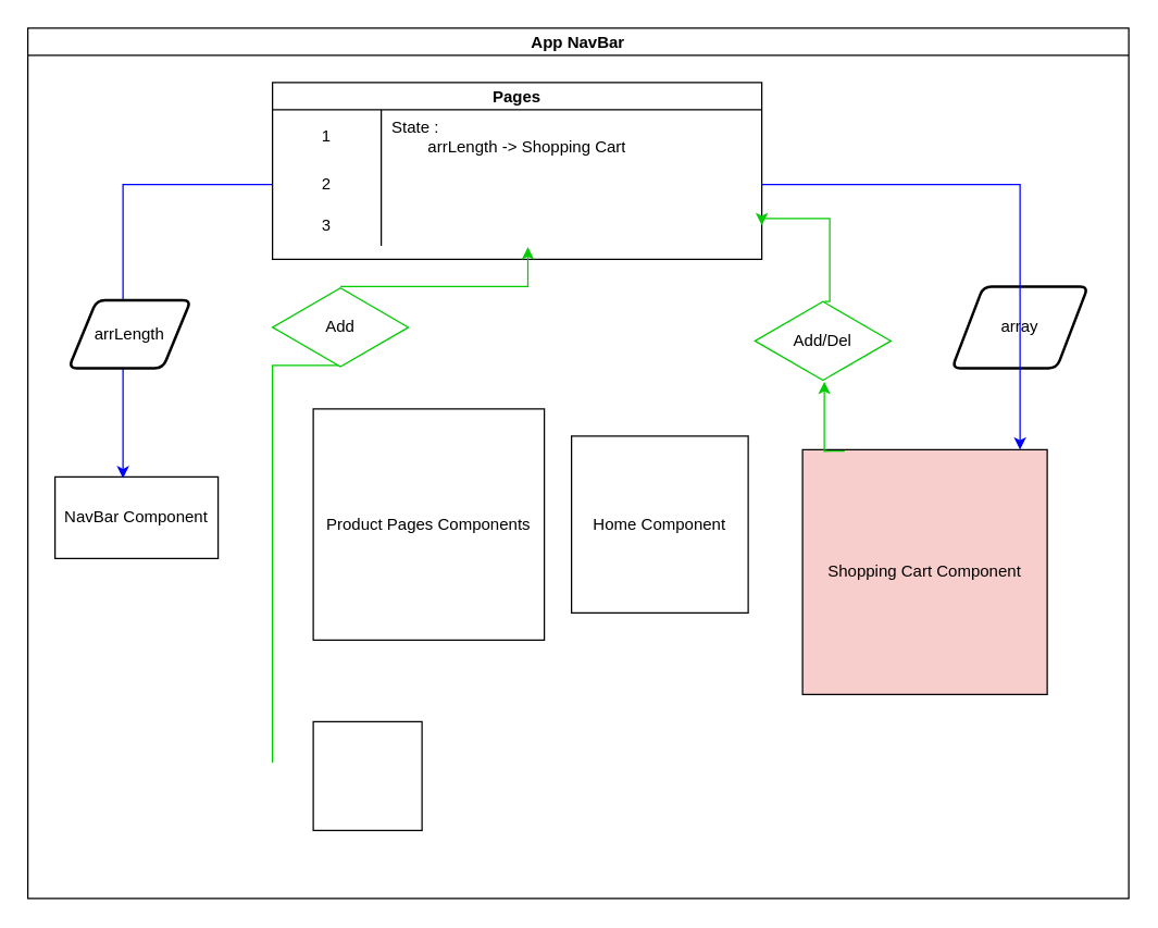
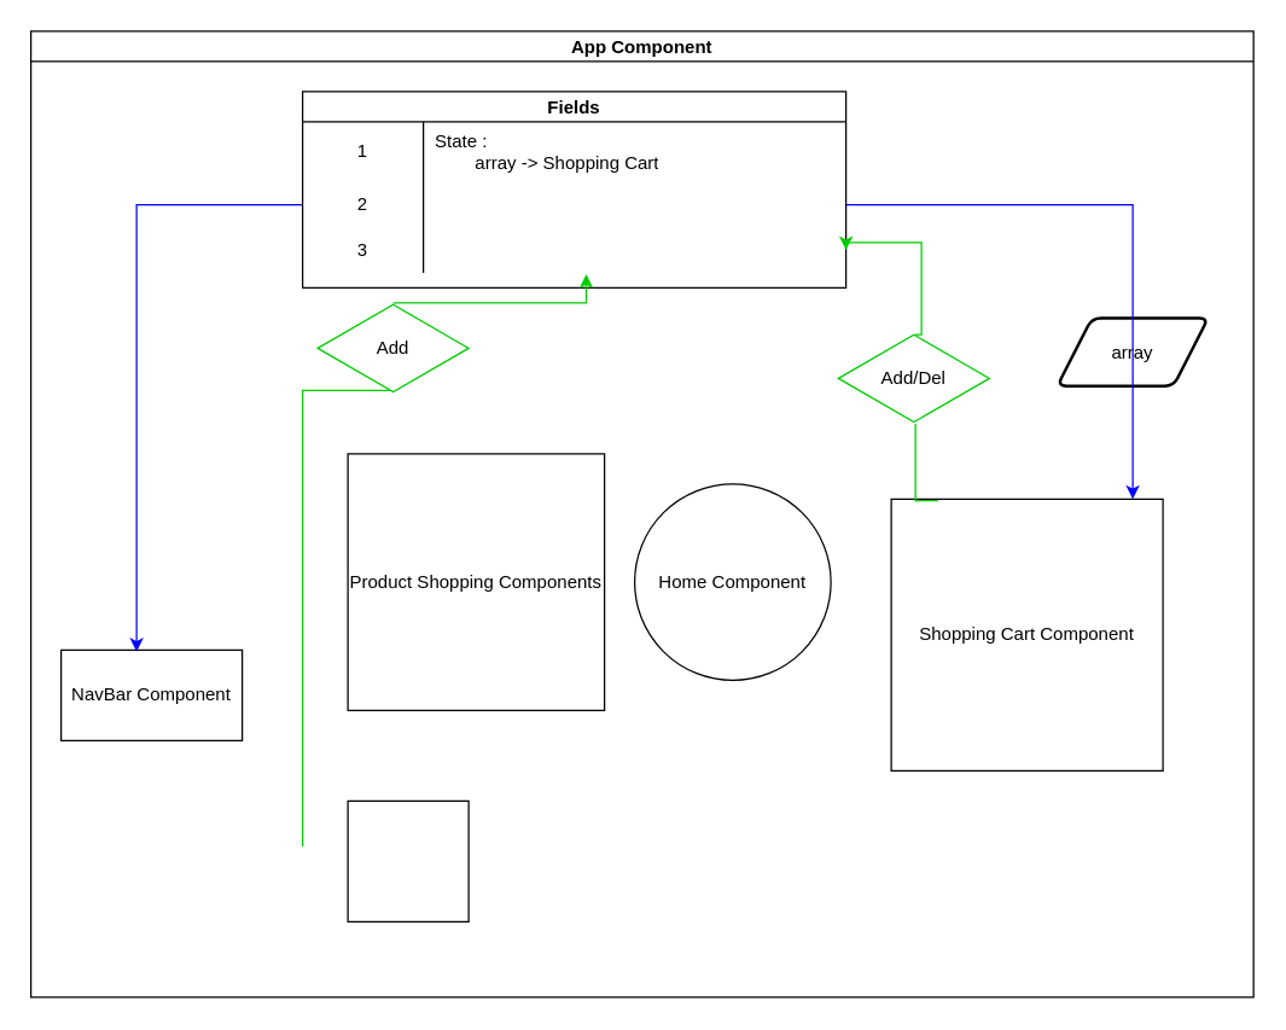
  <mxCell id="0" />
  <mxCell id="1" parent="0" />
- <mxCell id="2" value="NavBar Component" style="whiteSpace=wrap;html=1;" parent="1" vertex="1"><mxGeometry x="40" y="350" width="120" height="60" as="geometry" /></mxCell>
+ <mxCell id="2" value="NavBar Component" style="whiteSpace=wrap;html=1;" parent="1" vertex="1"><mxGeometry x="40" y="430" width="120" height="60" as="geometry" /></mxCell>
  <mxCell id="3" value="1" style="whiteSpace=wrap;html=1;aspect=fixed;" parent="1" vertex="1"><mxGeometry x="240" y="330" width="40" height="40" as="geometry" /></mxCell>
  <mxCell id="4" value="2" style="whiteSpace=wrap;html=1;aspect=fixed;" parent="1" vertex="1"><mxGeometry x="290" y="330" width="40" height="40" as="geometry" /></mxCell>
  <mxCell id="5" value="3" style="whiteSpace=wrap;html=1;aspect=fixed;" parent="1" vertex="1"><mxGeometry x="340" y="330" width="40" height="40" as="geometry" /></mxCell>
- <mxCell id="6" value="Home Component" style="whiteSpace=wrap;html=1;aspect=fixed;" parent="1" vertex="1"><mxGeometry x="420" y="320" width="130" height="130" as="geometry" /></mxCell>
+ <mxCell id="6" value="Home Component" style="ellipse;whiteSpace=wrap;html=1;aspect=fixed;" parent="1" vertex="1"><mxGeometry x="420" y="320" width="130" height="130" as="geometry" /></mxCell>
  <mxCell id="7" value="" style="edgeStyle=segmentEdgeStyle;endArrow=none;html=1;rounded=0;strokeColor=#00CC00;entryX=0.5;entryY=0.967;entryDx=0;entryDy=0;entryPerimeter=0;" parent="1" target="28" edge="1"><mxGeometry width="50" height="50" relative="1" as="geometry"><mxPoint x="200" y="560" as="sourcePoint" /><mxPoint x="360" y="280" as="targetPoint" /><Array as="points"><mxPoint x="200" y="310" /><mxPoint x="200" y="258" /></Array></mxGeometry></mxCell>
  <mxCell id="8" value="" style="edgeStyle=elbowEdgeStyle;elbow=horizontal;endArrow=classic;html=1;rounded=0;strokeColor=#0000FF;exitX=0;exitY=0.5;exitDx=0;exitDy=0;entryX=0.417;entryY=0.017;entryDx=0;entryDy=0;entryPerimeter=0;" parent="1" source="15" target="2" edge="1"><mxGeometry width="50" height="50" relative="1" as="geometry"><mxPoint x="0" y="75" as="sourcePoint" /><mxPoint x="120" y="260" as="targetPoint" /><Array as="points"><mxPoint x="90" y="150" /><mxPoint x="140" y="190" /><mxPoint x="110" y="100" /></Array></mxGeometry></mxCell>
- <mxCell id="9" value="arrLength" style="shape=parallelogram;html=1;strokeWidth=2;perimeter=parallelogramPerimeter;whiteSpace=wrap;rounded=1;arcSize=12;size=0.23;" parent="1" vertex="1"><mxGeometry x="50" y="220" width="90" height="50" as="geometry" /></mxCell>
- <mxCell id="10" value="App NavBar" style="swimlane;startSize=20;horizontal=1;containerType=tree;strokeColor=#000000;" parent="1" vertex="1"><mxGeometry y="20" width="810" height="640" as="geometry" x="20"><mxRectangle x="10" y="30" width="130" height="20" as="alternateBounds" /></mxGeometry></mxCell>
- <mxCell id="11" value="Pages" style="shape=table;startSize=20;container=1;collapsible=0;childLayout=tableLayout;fixedRows=1;rowLines=0;fontStyle=1;" parent="10" vertex="1"><mxGeometry x="180" y="40" width="360" height="130" as="geometry" /></mxCell>
+ <mxCell id="10" value="App Component" style="swimlane;startSize=20;horizontal=1;containerType=tree;strokeColor=#000000;" parent="1" vertex="1"><mxGeometry y="20" width="810" height="640" as="geometry" x="20"><mxRectangle x="10" y="30" width="130" height="20" as="alternateBounds" /></mxGeometry></mxCell>
+ <mxCell id="11" value="Fields" style="shape=table;startSize=20;container=1;collapsible=0;childLayout=tableLayout;fixedRows=1;rowLines=0;fontStyle=1;" parent="10" vertex="1"><mxGeometry x="180" y="40" width="360" height="130" as="geometry" /></mxCell>
  <mxCell id="12" value="" style="shape=tableRow;horizontal=0;startSize=0;swimlaneHead=0;swimlaneBody=0;top=0;left=0;bottom=0;right=0;collapsible=0;dropTarget=0;fillColor=none;points=[[0,0.5],[1,0.5]];portConstraint=eastwest;" parent="11" vertex="1"><mxGeometry y="20" width="360" height="40" as="geometry" /></mxCell>
  <mxCell id="13" value="1" style="shape=partialRectangle;html=1;whiteSpace=wrap;connectable=0;fillColor=none;top=0;left=0;bottom=0;right=0;overflow=hidden;pointerEvents=1;" parent="12" vertex="1"><mxGeometry width="80" height="40" as="geometry"><mxRectangle width="80" height="40" as="alternateBounds" /></mxGeometry></mxCell>
- <mxCell id="14" value="State :&amp;nbsp;&lt;br&gt;&lt;span style=&quot;white-space: pre&quot;&gt;&#09;&lt;/span&gt;arrLength -&amp;gt; Shopping Cart" style="shape=partialRectangle;html=1;whiteSpace=wrap;connectable=0;fillColor=none;top=0;left=0;bottom=0;right=0;align=left;spacingLeft=6;overflow=hidden;" parent="12" vertex="1"><mxGeometry x="80" width="280" height="40" as="geometry"><mxRectangle width="280" height="40" as="alternateBounds" /></mxGeometry></mxCell>
+ <mxCell id="14" value="State :&amp;nbsp;&lt;br&gt;&lt;span style=&quot;white-space: pre&quot;&gt;&#09;&lt;/span&gt;array -&amp;gt; Shopping Cart" style="shape=partialRectangle;html=1;whiteSpace=wrap;connectable=0;fillColor=none;top=0;left=0;bottom=0;right=0;align=left;spacingLeft=6;overflow=hidden;" parent="12" vertex="1"><mxGeometry x="80" width="280" height="40" as="geometry"><mxRectangle width="280" height="40" as="alternateBounds" /></mxGeometry></mxCell>
  <mxCell id="15" value="" style="shape=tableRow;horizontal=0;startSize=0;swimlaneHead=0;swimlaneBody=0;top=0;left=0;bottom=0;right=0;collapsible=0;dropTarget=0;fillColor=none;points=[[0,0.5],[1,0.5]];portConstraint=eastwest;" parent="11" vertex="1"><mxGeometry y="60" width="360" height="30" as="geometry" /></mxCell>
  <mxCell id="16" value="2" style="shape=partialRectangle;html=1;whiteSpace=wrap;connectable=0;fillColor=none;top=0;left=0;bottom=0;right=0;overflow=hidden;" parent="15" vertex="1"><mxGeometry width="80" height="30" as="geometry"><mxRectangle width="80" height="30" as="alternateBounds" /></mxGeometry></mxCell>
  <mxCell id="17" value="&lt;span style=&quot;white-space: pre&quot;&gt;&#09;&lt;/span&gt;" style="shape=partialRectangle;html=1;whiteSpace=wrap;connectable=0;fillColor=none;top=0;left=0;bottom=0;right=0;align=left;spacingLeft=6;overflow=hidden;" parent="15" vertex="1"><mxGeometry x="80" width="280" height="30" as="geometry"><mxRectangle width="280" height="30" as="alternateBounds" /></mxGeometry></mxCell>
  <mxCell id="18" value="" style="shape=tableRow;horizontal=0;startSize=0;swimlaneHead=0;swimlaneBody=0;top=0;left=0;bottom=0;right=0;collapsible=0;dropTarget=0;fillColor=none;points=[[0,0.5],[1,0.5]];portConstraint=eastwest;" parent="11" vertex="1"><mxGeometry y="90" width="360" height="30" as="geometry" /></mxCell>
  <mxCell id="19" value="3" style="shape=partialRectangle;html=1;whiteSpace=wrap;connectable=0;fillColor=none;top=0;left=0;bottom=0;right=0;overflow=hidden;" parent="18" vertex="1"><mxGeometry width="80" height="30" as="geometry"><mxRectangle width="80" height="30" as="alternateBounds" /></mxGeometry></mxCell>
  <mxCell id="20" value="" style="shape=partialRectangle;html=1;whiteSpace=wrap;connectable=0;fillColor=none;top=0;left=0;bottom=0;right=0;align=left;spacingLeft=6;overflow=hidden;" parent="18" vertex="1"><mxGeometry x="80" width="280" height="30" as="geometry"><mxRectangle width="280" height="30" as="alternateBounds" /></mxGeometry></mxCell>
- <mxCell id="21" value="array" style="shape=parallelogram;html=1;strokeWidth=2;perimeter=parallelogramPerimeter;whiteSpace=wrap;rounded=1;arcSize=12;size=0.23;" parent="10" vertex="1"><mxGeometry x="680" y="190" width="100" height="60" as="geometry" /></mxCell>
- <mxCell id="22" value="Shopping Cart Component" style="whiteSpace=wrap;html=1;aspect=fixed;fillColor=#f8cecc;" parent="10" vertex="1"><mxGeometry x="570" y="310" width="180" height="180" as="geometry" /></mxCell>
+ <mxCell id="21" value="array" style="shape=parallelogram;html=1;strokeWidth=2;perimeter=parallelogramPerimeter;whiteSpace=wrap;rounded=1;arcSize=12;size=0.23;" parent="10" vertex="1"><mxGeometry x="680" y="190" width="100" height="45" as="geometry" /></mxCell>
+ <mxCell id="22" value="Shopping Cart Component" style="whiteSpace=wrap;html=1;aspect=fixed;" parent="10" vertex="1"><mxGeometry x="570" y="310" width="180" height="180" as="geometry" /></mxCell>
  <mxCell id="23" value="" style="edgeStyle=elbowEdgeStyle;elbow=horizontal;endArrow=classic;html=1;rounded=0;strokeColor=#0000FF;exitX=1;exitY=0.5;exitDx=0;exitDy=0;" parent="10" source="15" target="22" edge="1"><mxGeometry width="50" height="50" relative="1" as="geometry"><mxPoint x="640" y="120" as="sourcePoint" /><mxPoint x="680" y="190" as="targetPoint" /><Array as="points"><mxPoint x="730" y="160" /><mxPoint x="680" y="220" /><mxPoint x="605" y="270" /><mxPoint x="630" y="190" /><mxPoint x="700" y="190" /><mxPoint x="670" y="100" /></Array></mxGeometry></mxCell>
  <mxCell id="24" value="Add/Del" style="html=1;whiteSpace=wrap;aspect=fixed;shape=isoRectangle;strokeColor=#00CC00;" parent="10" vertex="1"><mxGeometry x="535" y="200" width="100" height="60" as="geometry" /></mxCell>
  <mxCell id="25" value="" style="edgeStyle=segmentEdgeStyle;endArrow=classic;html=1;rounded=0;exitX=0.51;exitY=0.017;exitDx=0;exitDy=0;strokeColor=#00CC00;startArrow=none;entryX=1;entryY=0.5;entryDx=0;entryDy=0;exitPerimeter=0;" parent="10" source="24" target="18" edge="1"><mxGeometry width="50" height="50" relative="1" as="geometry"><mxPoint x="610" y="179.01" as="sourcePoint" /><mxPoint x="647.92" y="140" as="targetPoint" /><Array as="points"><mxPoint x="590" y="201" /><mxPoint x="590" y="140" /><mxPoint x="540" y="140" /></Array></mxGeometry></mxCell>
- <mxCell id="26" value="" style="edgeStyle=segmentEdgeStyle;endArrow=classic;html=1;rounded=0;exitX=0.172;exitY=0.006;exitDx=0;exitDy=0;strokeColor=#00CC00;entryX=0.51;entryY=1;entryDx=0;entryDy=0;entryPerimeter=0;exitPerimeter=0;" parent="10" source="22" target="24" edge="1"><mxGeometry width="50" height="50" relative="1" as="geometry"><mxPoint x="560" y="311.98" as="sourcePoint" /><mxPoint x="605" y="260" as="targetPoint" /><Array as="points" /></mxGeometry></mxCell>
+ <mxCell id="26" value="" style="edgeStyle=segmentEdgeStyle;endArrow=none;html=1;rounded=0;exitX=0.172;exitY=0.006;exitDx=0;exitDy=0;strokeColor=#00CC00;entryX=0.51;entryY=1;entryDx=0;entryDy=0;entryPerimeter=0;exitPerimeter=0;" parent="10" source="22" target="24" edge="1"><mxGeometry width="50" height="50" relative="1" as="geometry"><mxPoint x="560" y="311.98" as="sourcePoint" /><mxPoint x="605" y="260" as="targetPoint" /><Array as="points" /></mxGeometry></mxCell>
  <mxCell id="27" value="" style="whiteSpace=wrap;html=1;aspect=fixed;" parent="10" vertex="1"><mxGeometry x="210" y="510" width="80" height="80" as="geometry" /></mxCell>
- <mxCell id="28" value="Add" style="html=1;whiteSpace=wrap;aspect=fixed;shape=isoRectangle;strokeColor=#00CC00;" parent="10" vertex="1"><mxGeometry x="180" y="190" width="100" height="60" as="geometry" /></mxCell>
+ <mxCell id="28" value="Add" style="html=1;whiteSpace=wrap;aspect=fixed;shape=isoRectangle;strokeColor=#00CC00;" parent="10" vertex="1"><mxGeometry x="190" y="180" width="100" height="60" as="geometry" /></mxCell>
  <mxCell id="29" value="" style="edgeStyle=segmentEdgeStyle;endArrow=classic;html=1;rounded=0;exitX=0.5;exitY=0;exitDx=0;exitDy=0;strokeColor=#00CC00;startArrow=none;entryX=0.522;entryY=1.033;entryDx=0;entryDy=0;entryPerimeter=0;" parent="10" source="28" target="18" edge="1"><mxGeometry width="50" height="50" relative="1" as="geometry"><mxPoint x="280" y="170" as="sourcePoint" /><mxPoint x="330" y="120" as="targetPoint" /><Array as="points" /></mxGeometry></mxCell>
- <mxCell id="30" value="Product Pages Components" style="whiteSpace=wrap;html=1;aspect=fixed;" parent="10" vertex="1"><mxGeometry x="210" y="280" width="170" height="170" as="geometry" /></mxCell>
+ <mxCell id="30" value="Product Shopping Components" style="whiteSpace=wrap;html=1;aspect=fixed;" parent="10" vertex="1"><mxGeometry x="210" y="280" width="170" height="170" as="geometry" /></mxCell>
